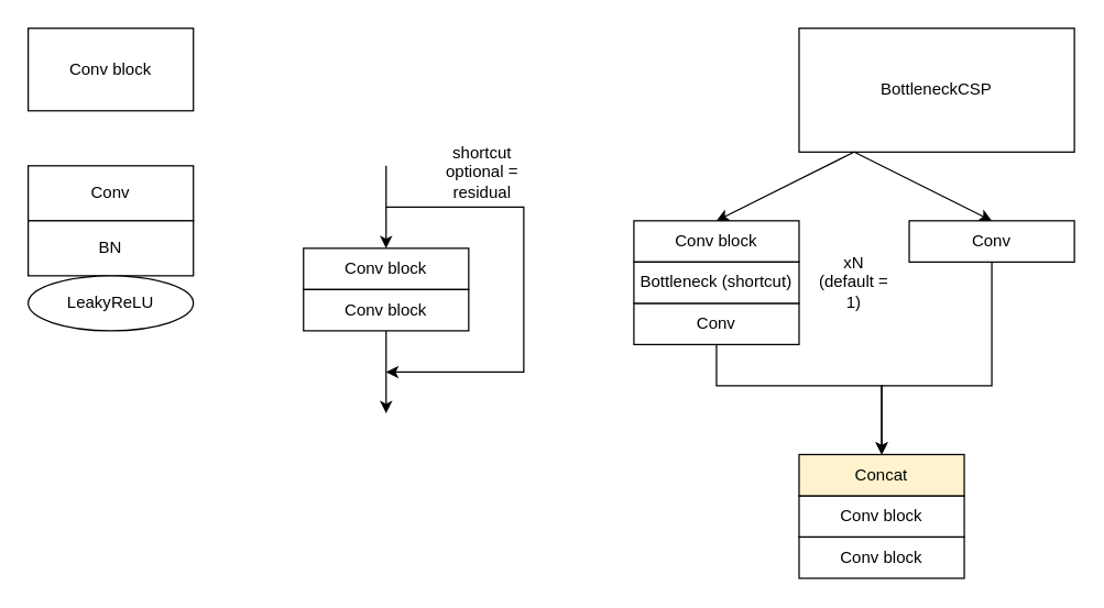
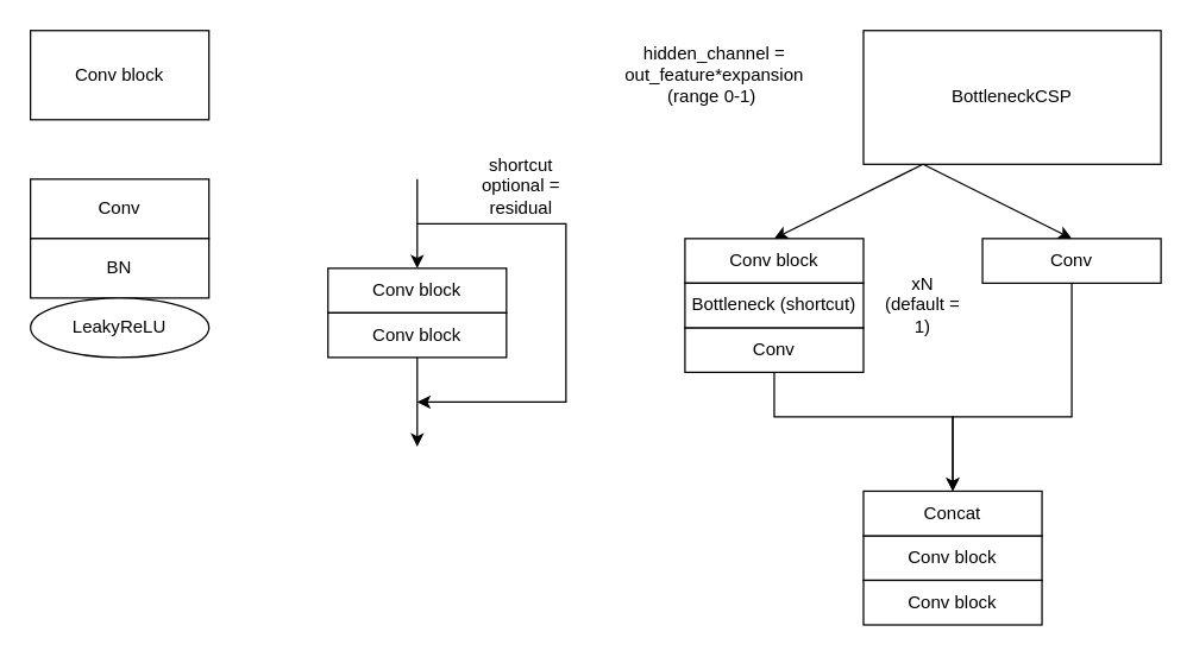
  <mxCell id="0" />
  <mxCell id="1" parent="0" />
  <mxCell id="2" value="Conv" style="rounded=0;whiteSpace=wrap;html=1;" vertex="1" parent="1"><mxGeometry x="20" y="120" width="120" height="40" as="geometry" /></mxCell>
  <mxCell id="3" value="BN" style="rounded=0;whiteSpace=wrap;html=1;" vertex="1" parent="1"><mxGeometry x="20" y="160" width="120" height="40" as="geometry" /></mxCell>
  <mxCell id="4" value="LeakyReLU" style="ellipse;whiteSpace=wrap;html=1;" vertex="1" parent="1"><mxGeometry x="20" y="200" width="120" height="40" as="geometry" /></mxCell>
  <mxCell id="5" value="Conv block" style="rounded=0;whiteSpace=wrap;html=1;" vertex="1" parent="1"><mxGeometry x="20" y="20" width="120" height="60" as="geometry" /></mxCell>
  <mxCell id="6" value="Conv block" style="rounded=0;whiteSpace=wrap;html=1;" vertex="1" parent="1"><mxGeometry x="220" y="180" width="120" height="30" as="geometry" /></mxCell>
  <mxCell id="7" style="edgeStyle=orthogonalEdgeStyle;rounded=0;orthogonalLoop=1;jettySize=auto;html=1;" edge="1" parent="1" source="8"><mxGeometry relative="1" as="geometry"><mxPoint x="280" y="300" as="targetPoint" /></mxGeometry></mxCell>
  <mxCell id="8" value="Conv block" style="rounded=0;whiteSpace=wrap;html=1;" vertex="1" parent="1"><mxGeometry x="220" y="210" width="120" height="30" as="geometry" /></mxCell>
  <mxCell id="9" value="" style="endArrow=classic;html=1;rounded=0;entryX=0.5;entryY=0;entryDx=0;entryDy=0;" edge="1" parent="1" target="6"><mxGeometry width="50" height="50" relative="1" as="geometry"><mxPoint x="280" y="120" as="sourcePoint" /><mxPoint x="380" y="230" as="targetPoint" /></mxGeometry></mxCell>
  <mxCell id="10" value="" style="endArrow=classic;html=1;rounded=0;" edge="1" parent="1"><mxGeometry width="50" height="50" relative="1" as="geometry"><mxPoint x="280" y="150" as="sourcePoint" /><mxPoint x="280" y="270" as="targetPoint" /><Array as="points"><mxPoint x="380" y="150" /><mxPoint x="380" y="230" /><mxPoint x="380" y="270" /></Array></mxGeometry></mxCell>
  <mxCell id="11" value="Conv block" style="rounded=0;whiteSpace=wrap;html=1;" vertex="1" parent="1"><mxGeometry x="460" y="160" width="120" height="30" as="geometry" /></mxCell>
  <mxCell id="12" style="edgeStyle=orthogonalEdgeStyle;rounded=0;orthogonalLoop=1;jettySize=auto;html=1;entryX=0.5;entryY=0;entryDx=0;entryDy=0;" edge="1" parent="1" source="13" target="21"><mxGeometry relative="1" as="geometry"><Array as="points"><mxPoint x="720" y="280" /><mxPoint x="640" y="280" /></Array></mxGeometry></mxCell>
  <mxCell id="13" value="Conv" style="rounded=0;whiteSpace=wrap;html=1;" vertex="1" parent="1"><mxGeometry x="660" y="160" width="120" height="30" as="geometry" /></mxCell>
  <mxCell id="14" style="edgeStyle=orthogonalEdgeStyle;rounded=0;orthogonalLoop=1;jettySize=auto;html=1;entryX=0.5;entryY=0;entryDx=0;entryDy=0;" edge="1" parent="1" source="15" target="21"><mxGeometry relative="1" as="geometry"><Array as="points"><mxPoint x="520" y="280" /><mxPoint x="640" y="280" /></Array></mxGeometry></mxCell>
  <mxCell id="15" value="Conv" style="rounded=0;whiteSpace=wrap;html=1;" vertex="1" parent="1"><mxGeometry x="460" y="220" width="120" height="30" as="geometry" /></mxCell>
  <mxCell id="16" value="Bottleneck (shortcut)" style="rounded=0;whiteSpace=wrap;html=1;" vertex="1" parent="1"><mxGeometry x="460" y="190" width="120" height="30" as="geometry" /></mxCell>
+ <mxCell id="17" value="hidden_channel = out_feature*expansion (range 0-1)&amp;nbsp;" style="text;html=1;strokeColor=none;fillColor=none;align=center;verticalAlign=middle;whiteSpace=wrap;rounded=0;" vertex="1" parent="1"><mxGeometry x="410" y="30" width="140" height="40" as="geometry" /></mxCell>
  <mxCell id="18" value="BottleneckCSP" style="rounded=0;whiteSpace=wrap;html=1;" vertex="1" parent="1"><mxGeometry x="580" y="20" width="200" height="90" as="geometry" /></mxCell>
  <mxCell id="19" value="shortcut optional = residual" style="text;html=1;strokeColor=none;fillColor=none;align=center;verticalAlign=middle;whiteSpace=wrap;rounded=0;" vertex="1" parent="1"><mxGeometry x="320" y="110" width="60" height="30" as="geometry" /></mxCell>
  <mxCell id="20" value="Conv block" style="rounded=0;whiteSpace=wrap;html=1;" vertex="1" parent="1"><mxGeometry x="580" y="360" width="120" height="30" as="geometry" /></mxCell>
- <mxCell id="21" value="Concat" style="rounded=0;whiteSpace=wrap;html=1;fillColor=#fff2cc;" vertex="1" parent="1"><mxGeometry x="580" y="330" width="120" height="30" as="geometry" /></mxCell>
+ <mxCell id="21" value="Concat" style="rounded=0;whiteSpace=wrap;html=1;" vertex="1" parent="1"><mxGeometry x="580" y="330" width="120" height="30" as="geometry" /></mxCell>
  <mxCell id="22" value="xN (default = 1)" style="text;html=1;strokeColor=none;fillColor=none;align=center;verticalAlign=middle;whiteSpace=wrap;rounded=0;" vertex="1" parent="1"><mxGeometry x="590" y="190" width="60" height="30" as="geometry" /></mxCell>
  <mxCell id="23" value="" style="endArrow=classic;html=1;rounded=0;entryX=0.5;entryY=0;entryDx=0;entryDy=0;" edge="1" parent="1" target="13"><mxGeometry width="50" height="50" relative="1" as="geometry"><mxPoint x="620" y="110" as="sourcePoint" /><mxPoint x="720" y="160" as="targetPoint" /><Array as="points" /></mxGeometry></mxCell>
  <mxCell id="24" value="" style="endArrow=classic;html=1;rounded=0;entryX=0.5;entryY=0;entryDx=0;entryDy=0;" edge="1" parent="1" target="11"><mxGeometry width="50" height="50" relative="1" as="geometry"><mxPoint x="620" y="110" as="sourcePoint" /><mxPoint x="730" y="220" as="targetPoint" /><Array as="points" /></mxGeometry></mxCell>
  <mxCell id="25" value="Conv block" style="rounded=0;whiteSpace=wrap;html=1;" vertex="1" parent="1"><mxGeometry x="580" y="390" width="120" height="30" as="geometry" /></mxCell>
